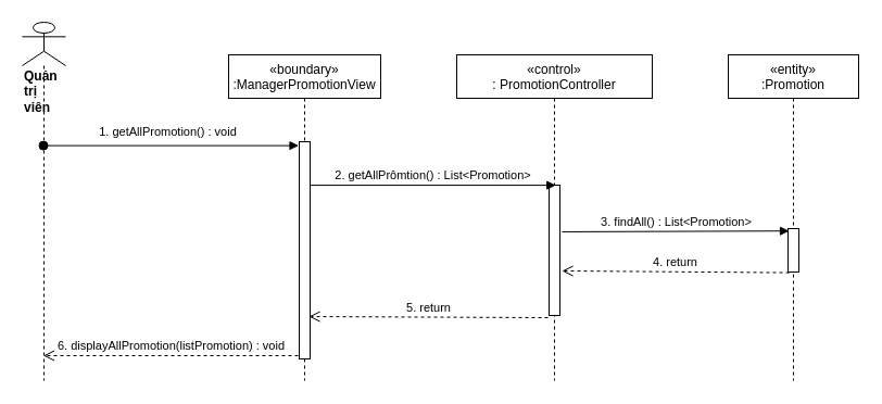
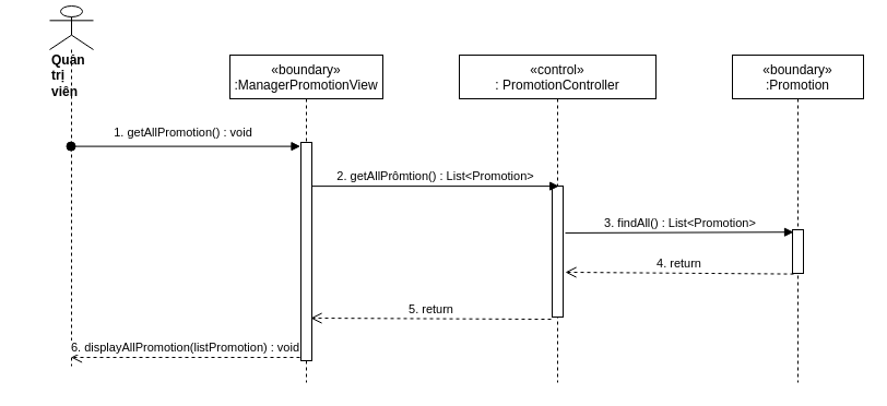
  <mxCell id="0" />
  <mxCell id="1" parent="0" />
  <mxCell id="2" value="«boundary»&#10;:ManagerPromotionView" style="shape=umlLifeline;perimeter=lifelinePerimeter;container=1;collapsible=0;recursiveResize=0;rounded=0;shadow=0;strokeWidth=1;" parent="1" vertex="1"><mxGeometry x="210" y="50" width="140" height="300" as="geometry" /></mxCell>
  <mxCell id="3" value="" style="points=[];perimeter=orthogonalPerimeter;rounded=0;shadow=0;strokeWidth=1;" parent="2" vertex="1"><mxGeometry x="65" y="80" width="10" height="200" as="geometry" /></mxCell>
  <mxCell id="4" value="«control»&#10;: PromotionController" style="shape=umlLifeline;perimeter=lifelinePerimeter;container=1;collapsible=0;recursiveResize=0;rounded=0;shadow=0;strokeWidth=1;" parent="1" vertex="1"><mxGeometry x="420" y="50" width="180" height="300" as="geometry" /></mxCell>
  <mxCell id="5" value="" style="points=[];perimeter=orthogonalPerimeter;rounded=0;shadow=0;strokeWidth=1;" parent="4" vertex="1"><mxGeometry x="85" y="120" width="10" height="120" as="geometry" /></mxCell>
- <mxCell id="6" value="&lt;div&gt;&lt;b&gt;Quản trị viên&lt;/b&gt;&lt;/div&gt;" style="shape=umlLifeline;participant=umlActor;perimeter=lifelinePerimeter;whiteSpace=wrap;html=1;container=1;collapsible=0;recursiveResize=0;verticalAlign=top;spacingTop=36;outlineConnect=0;align=left;size=40;" parent="1" vertex="1"><mxGeometry x="20" y="20" width="40" height="330" as="geometry" /></mxCell>
+ <mxCell id="6" value="&lt;div&gt;&lt;b&gt;Quản trị viên&lt;/b&gt;&lt;/div&gt;" style="shape=umlLifeline;participant=umlActor;perimeter=lifelinePerimeter;whiteSpace=wrap;html=1;container=1;collapsible=0;recursiveResize=0;verticalAlign=top;spacingTop=36;outlineConnect=0;align=left;size=40;" parent="1" vertex="1"><mxGeometry x="45" y="5" width="40" height="330" as="geometry" /></mxCell>
  <mxCell id="7" value="1. getAllPromotion() : void" style="verticalAlign=bottom;startArrow=oval;endArrow=block;startSize=8;shadow=0;strokeWidth=1;entryX=-0.05;entryY=0.018;entryDx=0;entryDy=0;entryPerimeter=0;" parent="1" source="6" target="3" edge="1"><mxGeometry x="-0.019" y="4" relative="1" as="geometry"><mxPoint x="50" y="140" as="sourcePoint" /><mxPoint as="offset" /></mxGeometry></mxCell>
  <mxCell id="8" value="2. getAllPrômtion() : List&amp;lt;Promotion&amp;gt;" style="html=1;verticalAlign=bottom;endArrow=block;entryX=0.617;entryY=0.001;entryDx=0;entryDy=0;entryPerimeter=0;" parent="1" source="3" target="5" edge="1"><mxGeometry width="80" relative="1" as="geometry"><mxPoint x="270" y="218" as="sourcePoint" /><mxPoint x="450" y="180" as="targetPoint" /></mxGeometry></mxCell>
- <mxCell id="9" value="«entity»&#10;:Promotion" style="shape=umlLifeline;perimeter=lifelinePerimeter;container=1;collapsible=0;recursiveResize=0;rounded=0;shadow=0;strokeWidth=1;" parent="1" vertex="1"><mxGeometry x="670" y="50" width="120" height="300" as="geometry" /></mxCell>
+ <mxCell id="9" value="«boundary»&#10;:Promotion" style="shape=umlLifeline;perimeter=lifelinePerimeter;container=1;collapsible=0;recursiveResize=0;rounded=0;shadow=0;strokeWidth=1;" parent="1" vertex="1"><mxGeometry x="670" y="50" width="120" height="300" as="geometry" /></mxCell>
  <mxCell id="10" value="" style="points=[];perimeter=orthogonalPerimeter;rounded=0;shadow=0;strokeWidth=1;" parent="9" vertex="1"><mxGeometry x="55" y="160" width="10" height="40" as="geometry" /></mxCell>
  <mxCell id="11" value="3. findAll() : List&amp;lt;Promotion&amp;gt;" style="html=1;verticalAlign=bottom;endArrow=block;entryX=0.1;entryY=0.055;entryDx=0;entryDy=0;entryPerimeter=0;exitX=1.2;exitY=0.358;exitDx=0;exitDy=0;exitPerimeter=0;" parent="1" source="5" target="10" edge="1"><mxGeometry width="80" relative="1" as="geometry"><mxPoint x="510" y="212" as="sourcePoint" /><mxPoint x="960" y="209" as="targetPoint" /></mxGeometry></mxCell>
  <mxCell id="12" value="4. return" style="html=1;verticalAlign=bottom;endArrow=open;dashed=1;endSize=8;exitX=0.1;exitY=1.015;exitDx=0;exitDy=0;exitPerimeter=0;entryX=1.2;entryY=0.658;entryDx=0;entryDy=0;entryPerimeter=0;" parent="1" source="10" target="5" edge="1"><mxGeometry relative="1" as="geometry"><mxPoint x="740" y="270" as="sourcePoint" /><mxPoint x="500" y="251" as="targetPoint" /></mxGeometry></mxCell>
  <mxCell id="13" value="5. return" style="html=1;verticalAlign=bottom;endArrow=open;dashed=1;endSize=8;entryX=0.9;entryY=0.805;entryDx=0;entryDy=0;entryPerimeter=0;exitX=-0.1;exitY=1.017;exitDx=0;exitDy=0;exitPerimeter=0;" edge="1" parent="1" source="5" target="3"><mxGeometry relative="1" as="geometry"><mxPoint x="550" y="190" as="sourcePoint" /><mxPoint x="470" y="190" as="targetPoint" /></mxGeometry></mxCell>
  <mxCell id="14" value="6. displayAllPromotion(listPromotion) : void" style="html=1;verticalAlign=bottom;endArrow=open;dashed=1;endSize=8;exitX=-0.1;exitY=0.985;exitDx=0;exitDy=0;exitPerimeter=0;" edge="1" parent="1" source="3" target="6"><mxGeometry relative="1" as="geometry"><mxPoint x="550" y="190" as="sourcePoint" /><mxPoint x="50" y="200" as="targetPoint" /></mxGeometry></mxCell>
